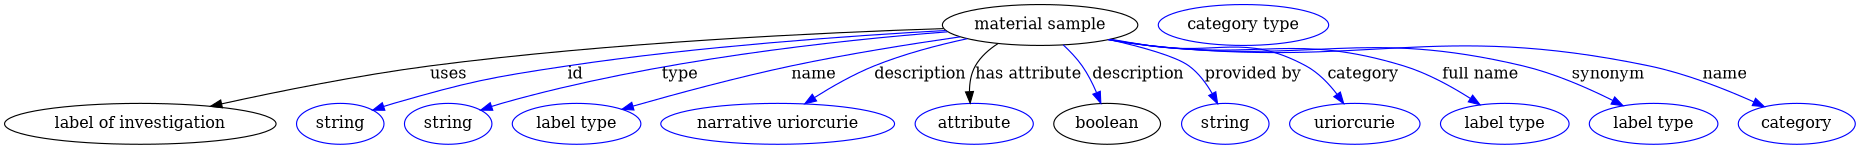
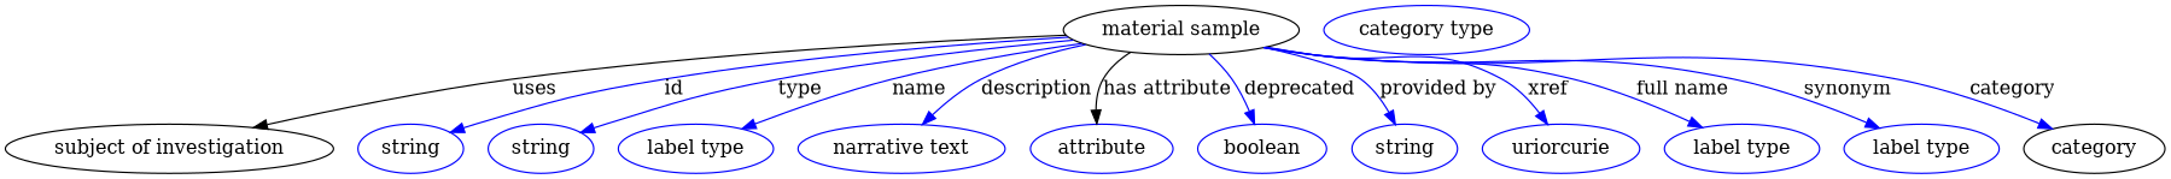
  digraph {
    node [color=blue]
    edge [color=blue style=solid]
    n1 [height=0.5 label="material sample" width=2.3831 color=""]
-   "subject of investigation" [height=0.5 width=3.3219 label="label of investigation" color=""]
+   "subject of investigation" [height=0.5 width=3.3219 color=""]
    n3 [height=0.5 label=string width=1.0652]
    n4 [height=0.5 label=string width=1.0652]
    n5 [height=0.5 label="label type" width=1.5707]
-   n6 [height=0.5 label="narrative uriorcurie" width=2.0943]
+   n6 [height=0.5 label="narrative text" width=2.0943]
    n7 [height=0.5 label=attribute width=1.4443]
-   n8 [color=black height=0.5 label=boolean width=1.2999]
+   n8 [height=0.5 label=boolean width=1.2999]
    n9 [height=0.5 label=string width=1.0652]
    n10 [height=0.5 label=uriorcurie width=1.5887]
    n11 [height=0.5 label="label type" width=1.5707]
    n12 [height=0.5 label="label type" width=1.5707]
-   category [height=0.5 width=1.4263]
+   category [height=0.5 width=1.4263 color=""]
    n14 [height=0.5 label="category type" width=2.0762]
    n1 -> "subject of investigation" [label=uses color="" style=""]
    n1 -> n3 [label=id]
    n1 -> n4 [label=type]
    n1 -> n5 [label=name]
    n1 -> n6 [label=description]
    n1 -> n7 [color=black label="has attribute"]
-   n1 -> n8 [label=description]
+   n1 -> n8 [label=deprecated]
    n1 -> n9 [label="provided by"]
-   n1 -> n10 [label=category]
+   n1 -> n10 [label=xref]
    n1 -> n11 [label="full name"]
    n1 -> n12 [label=synonym]
-   n1 -> category [label=name]
+   n1 -> category [label=category]
  }
